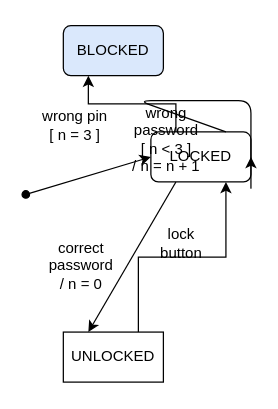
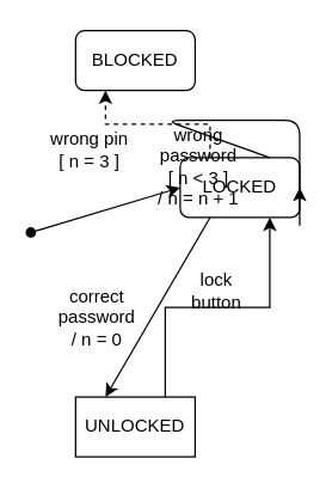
  <mxCell id="0" />
  <mxCell id="1" parent="0" />
- <mxCell id="2" style="edgeStyle=orthogonalEdgeStyle;rounded=0;orthogonalLoop=1;jettySize=auto;html=1;exitX=0.25;exitY=0;exitDx=0;exitDy=0;entryX=0.25;entryY=1;entryDx=0;entryDy=0;labelBackgroundColor=none;startArrow=none;startFill=0;" parent="1" source="4" target="13" edge="1"><mxGeometry relative="1" as="geometry" /></mxCell>
+ <mxCell id="2" style="edgeStyle=orthogonalEdgeStyle;rounded=0;orthogonalLoop=1;jettySize=auto;html=1;exitX=0.25;exitY=0;exitDx=0;exitDy=0;entryX=0.25;entryY=1;entryDx=0;entryDy=0;labelBackgroundColor=none;startArrow=none;startFill=0;dashed=1;" parent="1" source="4" target="13" edge="1"><mxGeometry relative="1" as="geometry" /></mxCell>
  <mxCell id="3" value="&lt;div&gt;wrong pin&lt;/div&gt;&lt;div&gt;[ n = 3 ]&lt;br&gt;&lt;/div&gt;" style="text;html=1;resizable=0;points=[];align=center;verticalAlign=middle;labelBackgroundColor=none;" parent="2" vertex="1" connectable="0"><mxGeometry x="0.236" y="1" relative="1" as="geometry"><mxPoint x="-33" y="16" as="offset" /></mxGeometry></mxCell>
  <mxCell id="4" value="LOCKED" style="rounded=1;whiteSpace=wrap;html=1;labelBackgroundColor=none;" parent="1" vertex="1"><mxGeometry x="120" y="105" width="80" height="40" as="geometry" /></mxCell>
  <mxCell id="5" style="edgeStyle=orthogonalEdgeStyle;rounded=0;orthogonalLoop=1;jettySize=auto;html=1;exitX=0.75;exitY=0;exitDx=0;exitDy=0;entryX=0.75;entryY=1;entryDx=0;entryDy=0;labelBackgroundColor=none;startArrow=none;startFill=0;" parent="1" source="7" target="4" edge="1"><mxGeometry relative="1" as="geometry" /></mxCell>
  <mxCell id="6" value="&lt;div&gt;lock &lt;br&gt;&lt;/div&gt;&lt;div&gt;button&lt;/div&gt;" style="text;html=1;resizable=0;points=[];align=center;verticalAlign=middle;labelBackgroundColor=none;" parent="5" vertex="1" connectable="0"><mxGeometry x="-0.244" y="1" relative="1" as="geometry"><mxPoint x="21" y="-11" as="offset" /></mxGeometry></mxCell>
  <mxCell id="7" value="UNLOCKED" style="whiteSpace=wrap;html=1;labelBackgroundColor=none;rounded=0;" parent="1" vertex="1"><mxGeometry x="50" y="265" width="80" height="40" as="geometry" /></mxCell>
  <mxCell id="8" value="" style="endArrow=classic;html=1;labelBackgroundColor=none;entryX=0;entryY=0.5;entryDx=0;entryDy=0;startArrow=oval;startFill=1;" parent="1" target="4" edge="1"><mxGeometry width="50" height="50" relative="1" as="geometry"><mxPoint x="20" y="155" as="sourcePoint" /><mxPoint x="100" y="325" as="targetPoint" /></mxGeometry></mxCell>
  <mxCell id="9" value="" style="endArrow=classic;html=1;labelBackgroundColor=none;exitX=0.25;exitY=1;exitDx=0;exitDy=0;entryX=0.25;entryY=0;entryDx=0;entryDy=0;" parent="1" source="4" target="7" edge="1"><mxGeometry width="50" height="50" relative="1" as="geometry"><mxPoint x="10" y="375" as="sourcePoint" /><mxPoint x="60" y="325" as="targetPoint" /></mxGeometry></mxCell>
  <mxCell id="10" value="&lt;div&gt;correct&lt;/div&gt;&lt;div&gt;password&lt;br&gt;&lt;/div&gt;&lt;div&gt;/ n = 0&lt;br&gt;&lt;/div&gt;" style="text;html=1;resizable=0;points=[];align=center;verticalAlign=middle;labelBackgroundColor=none;" parent="9" vertex="1" connectable="0"><mxGeometry x="0.311" y="3" relative="1" as="geometry"><mxPoint x="-33" y="-14" as="offset" /></mxGeometry></mxCell>
  <mxCell id="11" value="" style="endArrow=classic;html=1;labelBackgroundColor=none;exitX=0.75;exitY=0;exitDx=0;exitDy=0;entryX=1;entryY=0.5;entryDx=0;entryDy=0;" parent="1" source="4" target="4" edge="1"><mxGeometry width="50" height="50" relative="1" as="geometry"><mxPoint x="10" y="380" as="sourcePoint" /><mxPoint x="60" y="330" as="targetPoint" /><Array as="points"><mxPoint x="110" y="80" /><mxPoint x="200" y="80" /><mxPoint x="200" y="155" /></Array></mxGeometry></mxCell>
  <mxCell id="12" value="&lt;div&gt;wrong&lt;/div&gt;&lt;div&gt;password&lt;/div&gt;&lt;div&gt;[ n &amp;lt; 3 ]&lt;/div&gt;&lt;div&gt;/ n = n + 1&lt;br&gt;&lt;/div&gt;" style="text;html=1;resizable=0;points=[];align=center;verticalAlign=middle;labelBackgroundColor=none;" parent="11" vertex="1" connectable="0"><mxGeometry x="-0.136" y="-2" relative="1" as="geometry"><mxPoint x="-20" y="28" as="offset" /></mxGeometry></mxCell>
- <mxCell id="13" value="BLOCKED" style="rounded=1;whiteSpace=wrap;html=1;labelBackgroundColor=none;fillColor=#dae8fc;" parent="1" vertex="1"><mxGeometry x="50" y="20" width="80" height="40" as="geometry" /></mxCell>
+ <mxCell id="13" value="BLOCKED" style="rounded=1;whiteSpace=wrap;html=1;labelBackgroundColor=none;" parent="1" vertex="1"><mxGeometry x="50" y="20" width="80" height="40" as="geometry" /></mxCell>
